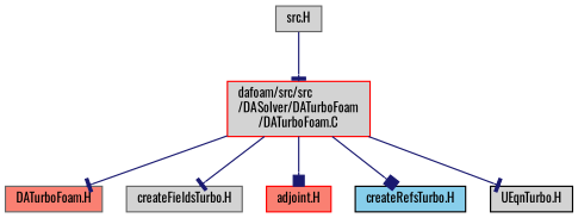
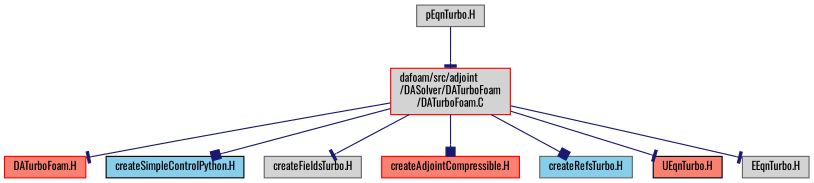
  digraph {
    fontname=Oswald
    node [color=gray40 fillcolor=lightgrey fontname=Oswald fontsize=10 shape=record style=filled]
    edge [arrowhead=tee color=midnightblue fontname=Oswald fontsize=10 labelfontname=Helvetica labelfontsize=10 style=solid]
-   n1 [color=red fontcolor=black height=0.2 label="dafoam/src/src\l/DASolver/DATurboFoam\l/DATurboFoam.C" width=0.4]
-   n2 [fillcolor=salmon height=0.2 label="DATurboFoam.H" width=0.4]
+   n1 [color=red fontcolor=black height=0.2 label="dafoam/src/adjoint\l/DASolver/DATurboFoam\l/DATurboFoam.C" width=0.4]
+   n2 [color=red fillcolor=salmon height=0.2 label="DATurboFoam.H" width=0.4]
+   n3 [color=black fillcolor=skyblue height=0.2 label="createSimpleControlPython.H" width=0.4]
    n4 [height=0.2 label="createFieldsTurbo.H" width=0.4]
-   n5 [color=red fillcolor=salmon height=0.2 label="adjoint.H" width=0.4]
-   n6 [color=black fillcolor=skyblue height=0.2 label="createRefsTurbo.H" width=0.4]
-   n7 [color=black height=0.2 label="UEqnTurbo.H" width=0.4]
-   n9 [height=0.2 label="src.H" width=0.4]
+   n5 [color=red fillcolor=salmon height=0.2 label="createAdjointCompressible.H" width=0.4]
+   n6 [fillcolor=skyblue height=0.2 label="createRefsTurbo.H" width=0.4]
+   n7 [color=black fillcolor=salmon height=0.2 label="UEqnTurbo.H" width=0.4]
+   n8 [height=0.2 label="EEqnTurbo.H" width=0.4]
+   n9 [height=0.2 label="pEqnTurbo.H" width=0.4]
    n1 -> n2
+   n1 -> n3 [arrowhead=box]
    n1 -> n4
    n1 -> n5 [arrowhead=box]
    n1 -> n6 [arrowhead=box]
    n1 -> n7
+   n1 -> n8
    n9 -> n1
  }
